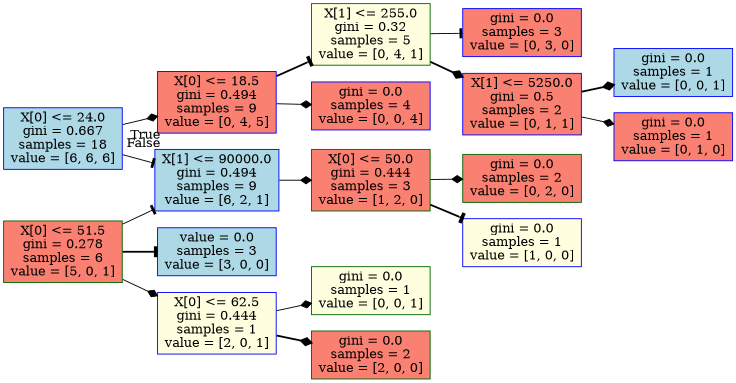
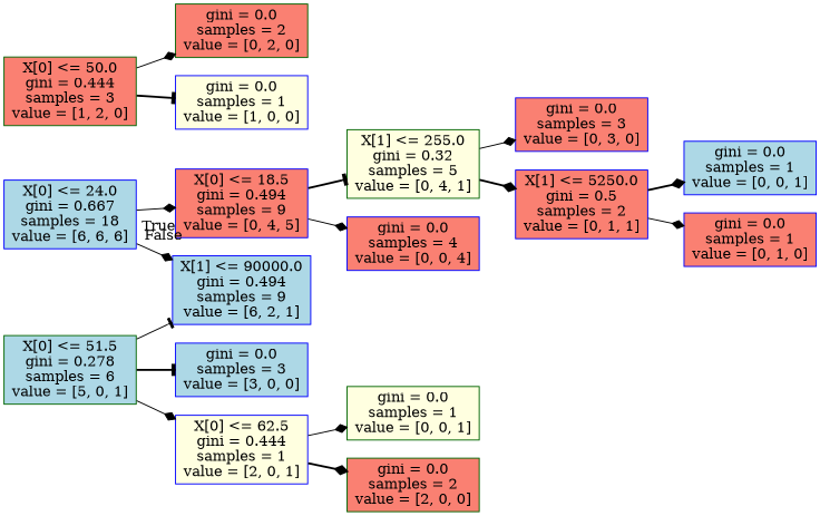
  digraph {
    rankdir=LR
    node [color=blue fillcolor=salmon shape=box style=filled]
    edge [arrowhead=diamond style=solid]
    n1 [fillcolor=lightblue label="X[0] <= 24.0\ngini = 0.667\nsamples = 18\nvalue = [6, 6, 6]"]
    n2 [label="X[0] <= 18.5\ngini = 0.494\nsamples = 9\nvalue = [0, 4, 5]"]
    n3 [fillcolor=lightblue label="X[1] <= 90000.0\ngini = 0.494\nsamples = 9\nvalue = [6, 2, 1]"]
    n4 [color=darkgreen fillcolor=lightyellow label="X[1] <= 255.0\ngini = 0.32\nsamples = 5\nvalue = [0, 4, 1]"]
    n5 [label="gini = 0.0\nsamples = 4\nvalue = [0, 0, 4]"]
    n6 [color=darkgreen label="X[0] <= 50.0\ngini = 0.444\nsamples = 3\nvalue = [1, 2, 0]"]
    n7 [label="gini = 0.0\nsamples = 3\nvalue = [0, 3, 0]"]
    n8 [label="X[1] <= 5250.0\ngini = 0.5\nsamples = 2\nvalue = [0, 1, 1]"]
    n9 [fillcolor=lightblue label="gini = 0.0\nsamples = 1\nvalue = [0, 0, 1]"]
    n10 [label="gini = 0.0\nsamples = 1\nvalue = [0, 1, 0]"]
-   n11 [color=darkgreen label="X[0] <= 51.5\ngini = 0.278\nsamples = 6\nvalue = [5, 0, 1]"]
-   n12 [fillcolor=lightblue label="value = 0.0\nsamples = 3\nvalue = [3, 0, 0]"]
+   n11 [color=darkgreen fillcolor=lightblue label="X[0] <= 51.5\ngini = 0.278\nsamples = 6\nvalue = [5, 0, 1]"]
+   n12 [fillcolor=lightblue label="gini = 0.0\nsamples = 3\nvalue = [3, 0, 0]"]
    n13 [fillcolor=lightyellow label="X[0] <= 62.5\ngini = 0.444\nsamples = 1\nvalue = [2, 0, 1]"]
    n14 [color=darkgreen label="gini = 0.0\nsamples = 2\nvalue = [0, 2, 0]"]
    n15 [fillcolor=lightyellow label="gini = 0.0\nsamples = 1\nvalue = [1, 0, 0]"]
    n16 [color=darkgreen fillcolor=lightyellow label="gini = 0.0\nsamples = 1\nvalue = [0, 0, 1]"]
    n17 [color=darkgreen label="gini = 0.0\nsamples = 2\nvalue = [2, 0, 0]"]
    n1 -> n2 [headlabel=True labelangle=45 labeldistance=2.5]
-   n1 -> n3 [arrowhead=tee headlabel=False labelangle=-45 labeldistance=2.5]
+   n1 -> n3 [headlabel=False labelangle=-45 labeldistance=2.5]
    n2 -> n4 [arrowhead=tee style=bold]
    n2 -> n5
-   n3 -> n6
-   n4 -> n7 [arrowhead=tee]
+   n4 -> n7
    n4 -> n8 [style=bold]
    n6 -> n14
    n6 -> n15 [arrowhead=tee style=bold]
    n8 -> n9 [style=bold]
    n8 -> n10
    n11 -> n3 [arrowhead=tee]
    n11 -> n12 [arrowhead=tee style=bold]
    n11 -> n13
    n13 -> n16
    n13 -> n17 [style=bold]
  }
